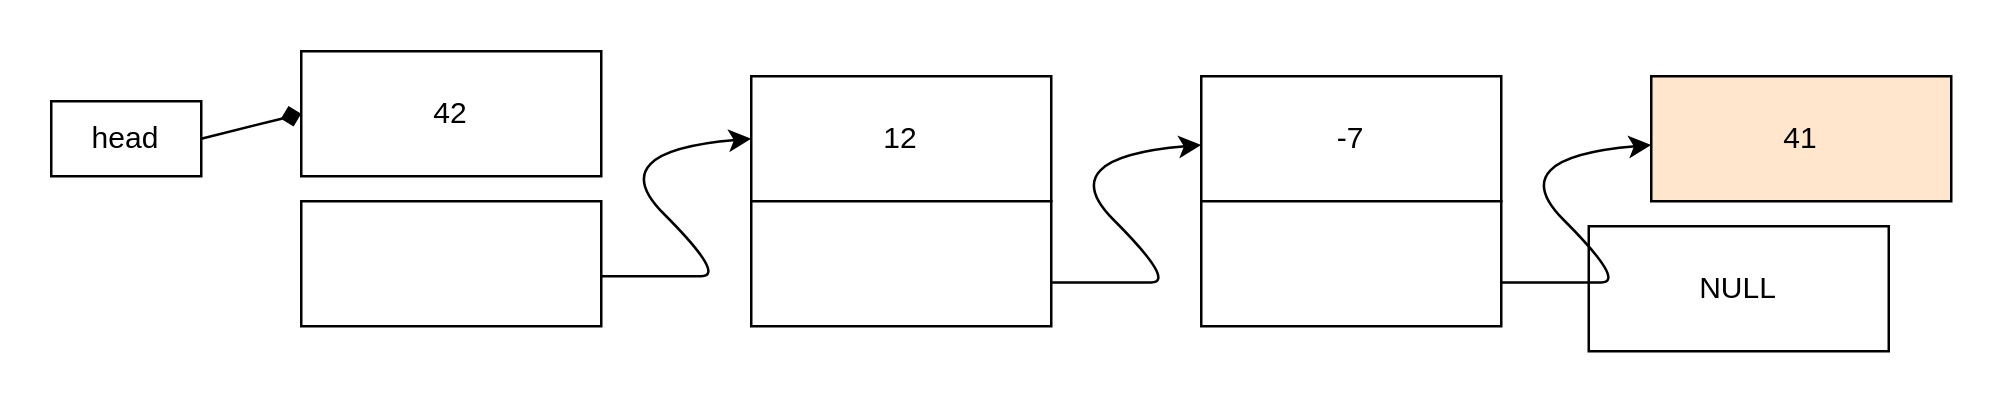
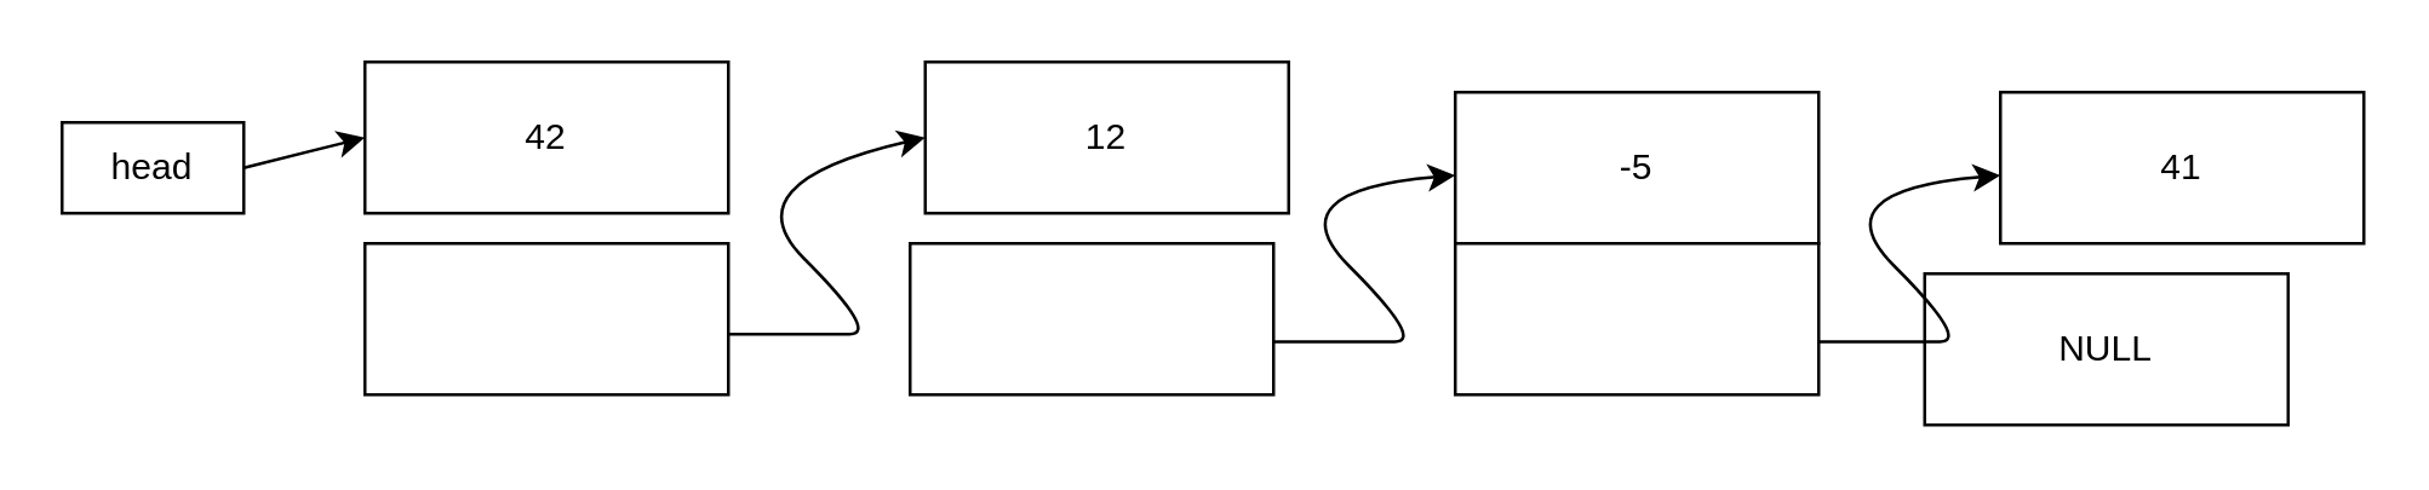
  <mxCell id="0" />
  <mxCell id="1" parent="0" />
  <mxCell id="2" value="head" style="rounded=0;whiteSpace=wrap;html=1;" vertex="1" parent="1"><mxGeometry x="20" y="40" width="60" height="30" as="geometry" /></mxCell>
  <mxCell id="3" value="42" style="rounded=0;whiteSpace=wrap;html=1;" vertex="1" parent="1"><mxGeometry x="120" y="20" width="120" height="50" as="geometry" /></mxCell>
  <mxCell id="4" value="" style="rounded=0;whiteSpace=wrap;html=1;" vertex="1" parent="1"><mxGeometry x="120" y="80" width="120" height="50" as="geometry" /></mxCell>
- <mxCell id="5" value="12" style="rounded=0;whiteSpace=wrap;html=1;" vertex="1" parent="1"><mxGeometry x="300" y="30" width="120" height="50" as="geometry" /></mxCell>
+ <mxCell id="5" value="12" style="rounded=0;whiteSpace=wrap;html=1;" vertex="1" parent="1"><mxGeometry x="305" y="20" width="120" height="50" as="geometry" /></mxCell>
  <mxCell id="6" value="" style="rounded=0;whiteSpace=wrap;html=1;" vertex="1" parent="1"><mxGeometry x="300" y="80" width="120" height="50" as="geometry" /></mxCell>
- <mxCell id="7" value="-7" style="rounded=0;whiteSpace=wrap;html=1;" vertex="1" parent="1"><mxGeometry x="480" y="30" width="120" height="50" as="geometry" /></mxCell>
+ <mxCell id="7" value="-5" style="rounded=0;whiteSpace=wrap;html=1;" vertex="1" parent="1"><mxGeometry x="480" y="30" width="120" height="50" as="geometry" /></mxCell>
  <mxCell id="8" value="" style="rounded=0;whiteSpace=wrap;html=1;" vertex="1" parent="1"><mxGeometry x="480" y="80" width="120" height="50" as="geometry" /></mxCell>
- <mxCell id="9" value="41" style="rounded=0;whiteSpace=wrap;html=1;fillColor=#ffe6cc;" vertex="1" parent="1"><mxGeometry x="660" y="30" width="120" height="50" as="geometry" /></mxCell>
+ <mxCell id="9" value="41" style="rounded=0;whiteSpace=wrap;html=1;" vertex="1" parent="1"><mxGeometry x="660" y="30" width="120" height="50" as="geometry" /></mxCell>
  <mxCell id="10" value="NULL" style="rounded=0;whiteSpace=wrap;html=1;" vertex="1" parent="1"><mxGeometry x="635" y="90" width="120" height="50" as="geometry" /></mxCell>
  <mxCell id="11" value="" style="curved=1;endArrow=classic;html=1;rounded=0;entryX=0;entryY=0.5;entryDx=0;entryDy=0;" edge="1" parent="1" target="5"><mxGeometry width="50" height="50" relative="1" as="geometry"><mxPoint x="240" y="110" as="sourcePoint" /><mxPoint x="290" y="60" as="targetPoint" /><Array as="points"><mxPoint x="270" y="110" /><mxPoint x="290" y="110" /><mxPoint x="240" y="60" /></Array></mxGeometry></mxCell>
  <mxCell id="12" value="" style="curved=1;endArrow=classic;html=1;rounded=0;entryX=0;entryY=0.5;entryDx=0;entryDy=0;" edge="1" parent="1"><mxGeometry width="50" height="50" relative="1" as="geometry"><mxPoint x="420" y="112.5" as="sourcePoint" /><mxPoint x="480" y="57.5" as="targetPoint" /><Array as="points"><mxPoint x="450" y="112.5" /><mxPoint x="470" y="112.5" /><mxPoint x="420" y="62.5" /></Array></mxGeometry></mxCell>
  <mxCell id="13" value="" style="curved=1;endArrow=classic;html=1;rounded=0;entryX=0;entryY=0.5;entryDx=0;entryDy=0;" edge="1" parent="1"><mxGeometry width="50" height="50" relative="1" as="geometry"><mxPoint x="600" y="112.5" as="sourcePoint" /><mxPoint x="660" y="57.5" as="targetPoint" /><Array as="points"><mxPoint x="630" y="112.5" /><mxPoint x="650" y="112.5" /><mxPoint x="600" y="62.5" /></Array></mxGeometry></mxCell>
- <mxCell id="14" value="" style="endArrow=diamond;html=1;rounded=0;entryX=0;entryY=0.5;entryDx=0;entryDy=0;exitX=1;exitY=0.5;exitDx=0;exitDy=0;" edge="1" parent="1" source="2" target="3"><mxGeometry width="50" height="50" relative="1" as="geometry"><mxPoint x="60" y="90" as="sourcePoint" /><mxPoint x="110" y="40" as="targetPoint" /></mxGeometry></mxCell>
+ <mxCell id="14" value="" style="endArrow=classic;html=1;rounded=0;entryX=0;entryY=0.5;entryDx=0;entryDy=0;exitX=1;exitY=0.5;exitDx=0;exitDy=0;" edge="1" parent="1" source="2" target="3"><mxGeometry width="50" height="50" relative="1" as="geometry"><mxPoint x="60" y="90" as="sourcePoint" /><mxPoint x="110" y="40" as="targetPoint" /></mxGeometry></mxCell>
